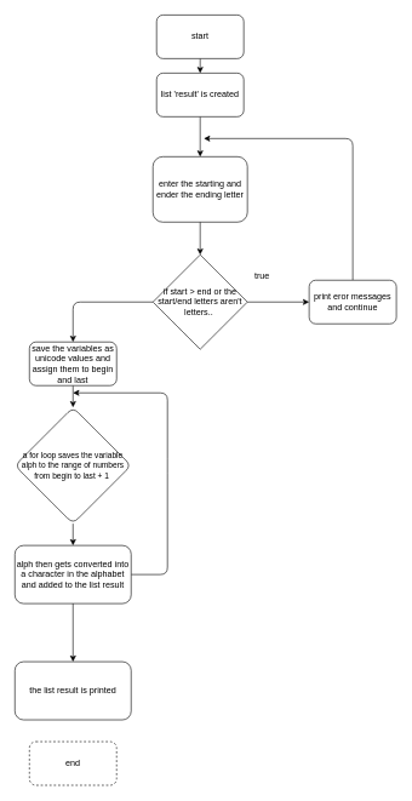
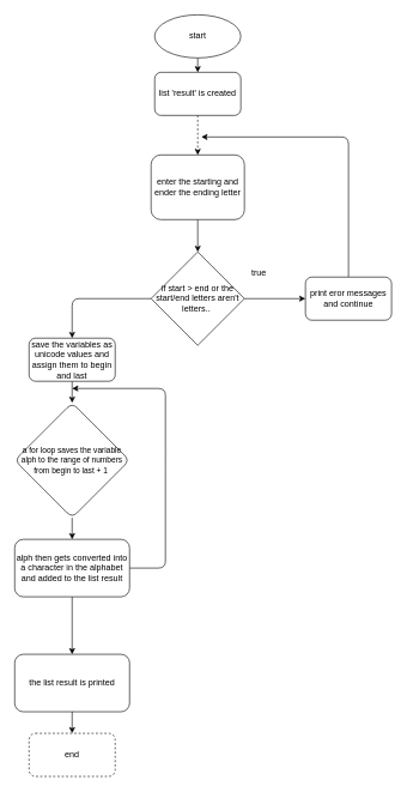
  <mxCell id="0" />
  <mxCell id="1" parent="0" />
  <mxCell id="2" value="" style="edgeStyle=none;html=1;" edge="1" parent="1" source="3" target="5"><mxGeometry relative="1" as="geometry" /></mxCell>
- <mxCell id="3" value="start" style="rounded=1;whiteSpace=wrap;html=1;" parent="1" vertex="1"><mxGeometry x="215" y="20" width="120" height="60" as="geometry" /></mxCell>
- <mxCell id="4" value="" style="edgeStyle=none;html=1;entryX=0.5;entryY=0;entryDx=0;entryDy=0;" edge="1" parent="1" source="5" target="8"><mxGeometry relative="1" as="geometry"><mxPoint x="275" y="240" as="targetPoint" /></mxGeometry></mxCell>
+ <mxCell id="3" value="start" style="ellipse;whiteSpace=wrap;html=1;" parent="1" vertex="1"><mxGeometry x="215" y="20" width="120" height="60" as="geometry" /></mxCell>
+ <mxCell id="4" value="" style="edgeStyle=none;html=1;entryX=0.5;entryY=0;entryDx=0;entryDy=0;dashed=1;" edge="1" parent="1" source="5" target="8"><mxGeometry relative="1" as="geometry"><mxPoint x="275" y="240" as="targetPoint" /></mxGeometry></mxCell>
  <mxCell id="5" value="list 'result' is created" style="rounded=1;whiteSpace=wrap;html=1;" vertex="1" parent="1"><mxGeometry x="215" y="100" width="120" height="60" as="geometry" /></mxCell>
  <mxCell id="6" value="" style="edgeStyle=none;html=1;endArrow=none;" edge="1" parent="1" target="8"><mxGeometry relative="1" as="geometry"><mxPoint x="275" y="300" as="sourcePoint" /><mxPoint x="275" y="380" as="targetPoint" /></mxGeometry></mxCell>
  <mxCell id="7" value="" style="edgeStyle=none;html=1;" edge="1" parent="1" source="8" target="11"><mxGeometry relative="1" as="geometry" /></mxCell>
  <mxCell id="8" value="enter the starting and ender the ending letter" style="rounded=1;whiteSpace=wrap;html=1;" vertex="1" parent="1"><mxGeometry x="210" y="215" width="130" height="90" as="geometry" /></mxCell>
  <mxCell id="9" style="edgeStyle=none;html=1;entryX=0.5;entryY=0;entryDx=0;entryDy=0;" edge="1" parent="1" source="11" target="13"><mxGeometry relative="1" as="geometry"><Array as="points"><mxPoint x="100" y="415" /></Array></mxGeometry></mxCell>
  <mxCell id="10" value="" style="edgeStyle=none;html=1;" edge="1" parent="1" source="11" target="15"><mxGeometry relative="1" as="geometry" /></mxCell>
  <mxCell id="11" value="if start &amp;gt; end or the start/end letters aren't letters..&amp;nbsp;" style="rhombus;whiteSpace=wrap;html=1;" vertex="1" parent="1"><mxGeometry x="210" y="350" width="130" height="130" as="geometry" /></mxCell>
  <mxCell id="12" value="" style="edgeStyle=none;html=1;" edge="1" parent="1" source="13" target="17"><mxGeometry relative="1" as="geometry" /></mxCell>
  <mxCell id="13" value="save the variables as unicode values and assign them to begin and last" style="rounded=1;whiteSpace=wrap;html=1;" vertex="1" parent="1"><mxGeometry x="40" y="470" width="120" height="60" as="geometry" /></mxCell>
  <mxCell id="14" style="edgeStyle=none;html=1;" edge="1" parent="1" source="15"><mxGeometry relative="1" as="geometry"><mxPoint x="280" y="190" as="targetPoint" /><Array as="points"><mxPoint x="485" y="190" /></Array></mxGeometry></mxCell>
  <mxCell id="15" value="print eror messages and continue" style="rounded=1;whiteSpace=wrap;html=1;" vertex="1" parent="1"><mxGeometry x="425" y="385" width="120" height="60" as="geometry" /></mxCell>
  <mxCell id="16" value="" style="edgeStyle=none;html=1;" edge="1" parent="1" source="17" target="20"><mxGeometry relative="1" as="geometry" /></mxCell>
  <mxCell id="17" value="&lt;font style=&quot;font-size: 11px;&quot;&gt;a for loop saves the variable alph to the range of numbers from begin to last + 1&amp;nbsp;&lt;/font&gt;" style="rhombus;whiteSpace=wrap;html=1;rounded=1;" vertex="1" parent="1"><mxGeometry x="20" y="560" width="160" height="160" as="geometry" /></mxCell>
  <mxCell id="18" value="" style="edgeStyle=none;html=1;" edge="1" parent="1" source="20" target="22"><mxGeometry relative="1" as="geometry" /></mxCell>
  <mxCell id="19" style="edgeStyle=none;html=1;fontSize=11;" edge="1" parent="1" source="20"><mxGeometry relative="1" as="geometry"><mxPoint x="100" y="540" as="targetPoint" /><Array as="points"><mxPoint x="230" y="790" /><mxPoint x="230" y="640" /><mxPoint x="230" y="540" /></Array></mxGeometry></mxCell>
  <mxCell id="20" value="alph then gets converted into a character in the alphabet and added to the list result" style="rounded=1;whiteSpace=wrap;html=1;rounded=1;" vertex="1" parent="1"><mxGeometry x="20" y="750" width="160" height="80" as="geometry" /></mxCell>
+ <mxCell id="21" value="" style="edgeStyle=none;html=1;fontSize=11;" edge="1" parent="1" source="22" target="24"><mxGeometry relative="1" as="geometry" /></mxCell>
  <mxCell id="22" value="the list result is printed" style="rounded=1;whiteSpace=wrap;html=1;rounded=1;" vertex="1" parent="1"><mxGeometry x="20" y="910" width="160" height="80" as="geometry" /></mxCell>
  <mxCell id="23" value="true" style="text;html=1;align=center;verticalAlign=middle;resizable=0;points=[];autosize=1;strokeColor=none;fillColor=none;" vertex="1" parent="1"><mxGeometry x="340" y="365" width="40" height="30" as="geometry" /></mxCell>
  <mxCell id="24" value="end" style="whiteSpace=wrap;html=1;rounded=1;dashed=1;" vertex="1" parent="1"><mxGeometry x="40" y="1020" width="120" height="60" as="geometry" /></mxCell>
